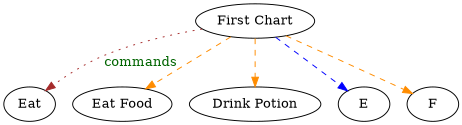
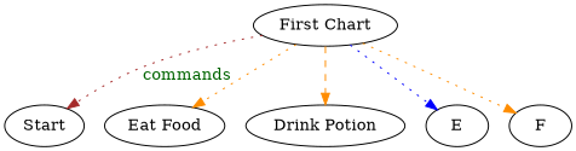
  digraph {
    edge [color=darkorange style=dashed]
-   n1 [label=Eat]
+   n1 [label=Start]
    n2 [label="First Chart"]
    n3 [label="Eat Food"]
    n4 [label="Drink Potion"]
    E
    F
    n2 -> n1 [color=brown fontcolor=darkgreen label=commands style=dotted]
-   n2 -> n3
+   n2 -> n3 [style=dotted]
    n2 -> n4
-   n2 -> E [color=blue]
-   n2 -> F
+   n2 -> E [color=blue style=dotted]
+   n2 -> F [style=dotted]
  }
